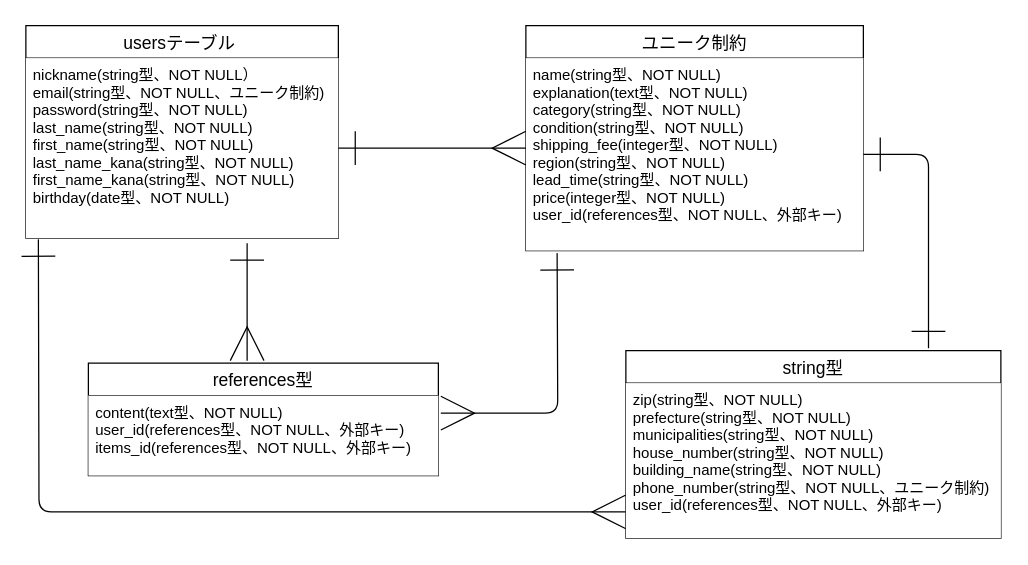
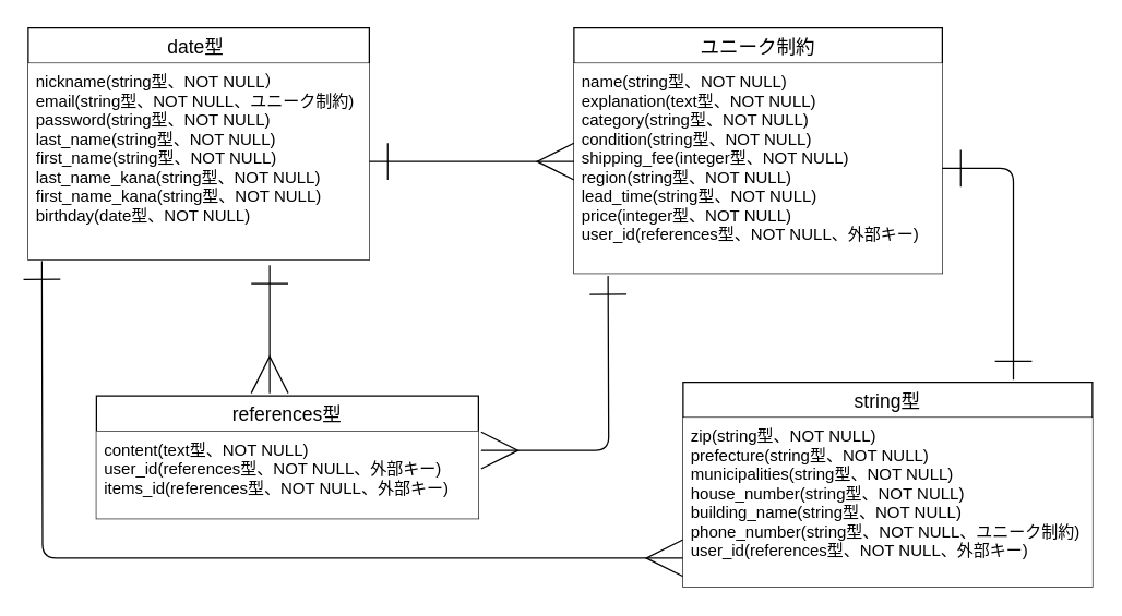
  <mxCell id="0" />
  <mxCell id="1" parent="0" />
- <mxCell id="2" value="usersテーブル " style="swimlane;fontStyle=0;childLayout=stackLayout;horizontal=1;startSize=26;horizontalStack=0;resizeParent=1;resizeParentMax=0;resizeLast=0;collapsible=1;marginBottom=0;align=center;fontSize=14;fillColor=#FFFFFF;" parent="1" vertex="1"><mxGeometry x="20" y="20" width="250" height="170" as="geometry"><mxRectangle x="30" y="50" width="60" height="30" as="alternateBounds" /></mxGeometry></mxCell>
+ <mxCell id="2" value="date型 " style="swimlane;fontStyle=0;childLayout=stackLayout;horizontal=1;startSize=26;horizontalStack=0;resizeParent=1;resizeParentMax=0;resizeLast=0;collapsible=1;marginBottom=0;align=center;fontSize=14;fillColor=#FFFFFF;" parent="1" vertex="1"><mxGeometry x="20" y="20" width="250" height="170" as="geometry"><mxRectangle x="30" y="50" width="60" height="30" as="alternateBounds" /></mxGeometry></mxCell>
  <mxCell id="3" value="nickname(string型、NOT NULL）&#10;email(string型、NOT NULL、ユニーク制約)&#10;password(string型、NOT NULL)&#10;last_name(string型、NOT NULL)&#10;first_name(string型、NOT NULL)&#10;last_name_kana(string型、NOT NULL)&#10;first_name_kana(string型、NOT NULL)&#10;birthday(date型、NOT NULL)&#10;" style="text;strokeColor=none;fillColor=#FFFFFF;spacingLeft=4;spacingRight=4;overflow=hidden;rotatable=0;points=[[0,0.5],[1,0.5]];portConstraint=eastwest;fontSize=12;" parent="2" vertex="1"><mxGeometry y="26" width="250" height="144" as="geometry" /></mxCell>
  <mxCell id="4" style="html=1;exitX=0;exitY=0.5;exitDx=0;exitDy=0;entryX=0;entryY=0.831;entryDx=0;entryDy=0;entryPerimeter=0;strokeWidth=1;startArrow=ERone;startFill=0;endArrow=ERmany;endFill=0;startSize=25;endSize=25;edgeStyle=orthogonalEdgeStyle;fillColor=#FFFFFF;" parent="2" target="10" edge="1"><mxGeometry relative="1" as="geometry"><mxPoint x="10" y="171" as="sourcePoint" /><mxPoint x="9" y="238.968" as="targetPoint" /></mxGeometry></mxCell>
  <mxCell id="5" value="ユニーク制約" style="swimlane;fontStyle=0;childLayout=stackLayout;horizontal=1;startSize=26;horizontalStack=0;resizeParent=1;resizeParentMax=0;resizeLast=0;collapsible=1;marginBottom=0;align=center;fontSize=14;fillColor=#FFFFFF;" parent="1" vertex="1"><mxGeometry x="420" y="20" width="270" height="180" as="geometry" /></mxCell>
  <mxCell id="6" value="name(string型、NOT NULL)&#10;explanation(text型、NOT NULL)&#10;category(string型、NOT NULL)&#10;condition(string型、NOT NULL)&#10;shipping_fee(integer型、NOT NULL)&#10;region(string型、NOT NULL)&#10;lead_time(string型、NOT NULL)&#10;price(integer型、NOT NULL)&#10;user_id(references型、NOT NULL、外部キー)&#10;" style="text;strokeColor=none;fillColor=#FFFFFF;spacingLeft=4;spacingRight=4;overflow=hidden;rotatable=0;points=[[0,0.5],[1,0.5]];portConstraint=eastwest;fontSize=12;" parent="5" vertex="1"><mxGeometry y="26" width="270" height="154" as="geometry" /></mxCell>
  <mxCell id="7" value="references型" style="swimlane;fontStyle=0;childLayout=stackLayout;horizontal=1;startSize=26;horizontalStack=0;resizeParent=1;resizeParentMax=0;resizeLast=0;collapsible=1;marginBottom=0;align=center;fontSize=14;fillColor=#FFFFFF;" parent="1" vertex="1"><mxGeometry x="70" y="290" width="280" height="90" as="geometry" /></mxCell>
  <mxCell id="8" value="content(text型、NOT NULL)&#10;user_id(references型、NOT NULL、外部キー)&#10;items_id(references型、NOT NULL、外部キー)&#10;" style="text;strokeColor=none;fillColor=#FFFFFF;spacingLeft=4;spacingRight=4;overflow=hidden;rotatable=0;points=[[0,0.5],[1,0.5]];portConstraint=eastwest;fontSize=12;" parent="7" vertex="1"><mxGeometry y="26" width="280" height="64" as="geometry" /></mxCell>
  <mxCell id="9" value="string型" style="swimlane;fontStyle=0;childLayout=stackLayout;horizontal=1;startSize=26;horizontalStack=0;resizeParent=1;resizeParentMax=0;resizeLast=0;collapsible=1;marginBottom=0;align=center;fontSize=14;fillColor=#FFFFFF;" parent="1" vertex="1"><mxGeometry x="500" y="280" width="300" height="150" as="geometry" /></mxCell>
  <mxCell id="10" value="zip(string型、NOT NULL)&#10;prefecture(string型、NOT NULL)&#10;municipalities(string型、NOT NULL)&#10;house_number(string型、NOT NULL)&#10;building_name(string型、NOT NULL)&#10;phone_number(string型、NOT NULL、ユニーク制約)&#10;user_id(references型、NOT NULL、外部キー)" style="text;strokeColor=none;fillColor=#FFFFFF;spacingLeft=4;spacingRight=4;overflow=hidden;rotatable=0;points=[[0,0.5],[1,0.5]];portConstraint=eastwest;fontSize=12;" parent="9" vertex="1"><mxGeometry y="26" width="300" height="124" as="geometry" /></mxCell>
  <mxCell id="11" style="edgeStyle=none;html=1;startArrow=ERone;startFill=0;endArrow=ERmany;endFill=0;strokeWidth=1;endSize=25;startSize=25;fillColor=#FFFFFF;" parent="1" edge="1"><mxGeometry relative="1" as="geometry"><mxPoint x="270" y="118" as="sourcePoint" /><mxPoint x="420" y="118" as="targetPoint" /></mxGeometry></mxCell>
  <mxCell id="12" style="edgeStyle=none;html=1;strokeWidth=1;startArrow=ERone;startFill=0;endArrow=ERmany;endFill=0;startSize=25;endSize=25;exitX=0.708;exitY=1.021;exitDx=0;exitDy=0;exitPerimeter=0;fillColor=#FFFFFF;" parent="1" edge="1"><mxGeometry relative="1" as="geometry"><mxPoint x="197" y="288" as="targetPoint" /><mxPoint x="197" y="194.024" as="sourcePoint" /></mxGeometry></mxCell>
  <mxCell id="13" style="html=1;exitX=0;exitY=0.5;exitDx=0;exitDy=0;strokeWidth=1;startArrow=ERone;startFill=0;endArrow=ERmany;endFill=0;startSize=25;endSize=25;edgeStyle=orthogonalEdgeStyle;entryX=1.007;entryY=0.219;entryDx=0;entryDy=0;entryPerimeter=0;fillColor=#FFFFFF;" parent="1" target="8" edge="1"><mxGeometry relative="1" as="geometry"><mxPoint x="445" y="410" as="targetPoint" /><mxPoint x="445" y="202" as="sourcePoint" /></mxGeometry></mxCell>
  <mxCell id="14" style="edgeStyle=orthogonalEdgeStyle;html=1;exitX=1;exitY=0.5;exitDx=0;exitDy=0;entryX=0.807;entryY=-0.013;entryDx=0;entryDy=0;entryPerimeter=0;strokeWidth=1;startArrow=ERone;startFill=0;endArrow=ERone;endFill=0;startSize=25;endSize=25;fillColor=#FFFFFF;" parent="1" source="6" target="9" edge="1"><mxGeometry relative="1" as="geometry" /></mxCell>
